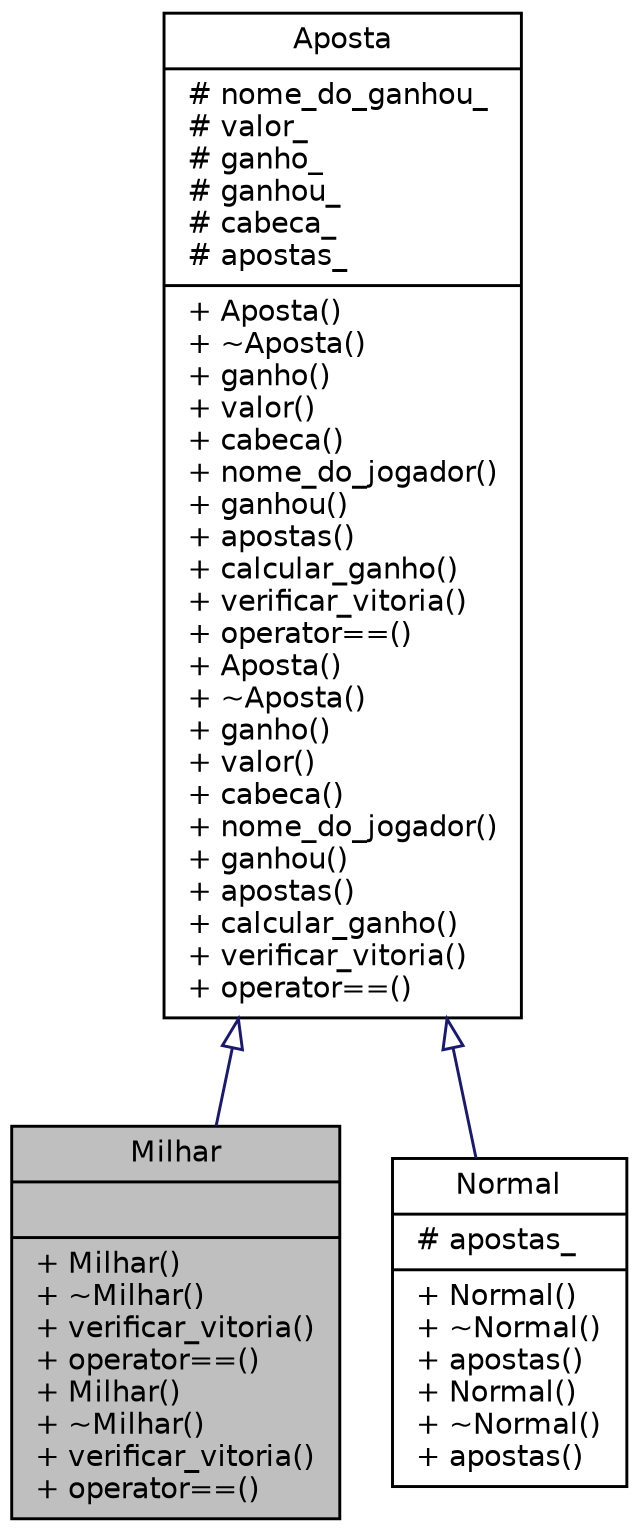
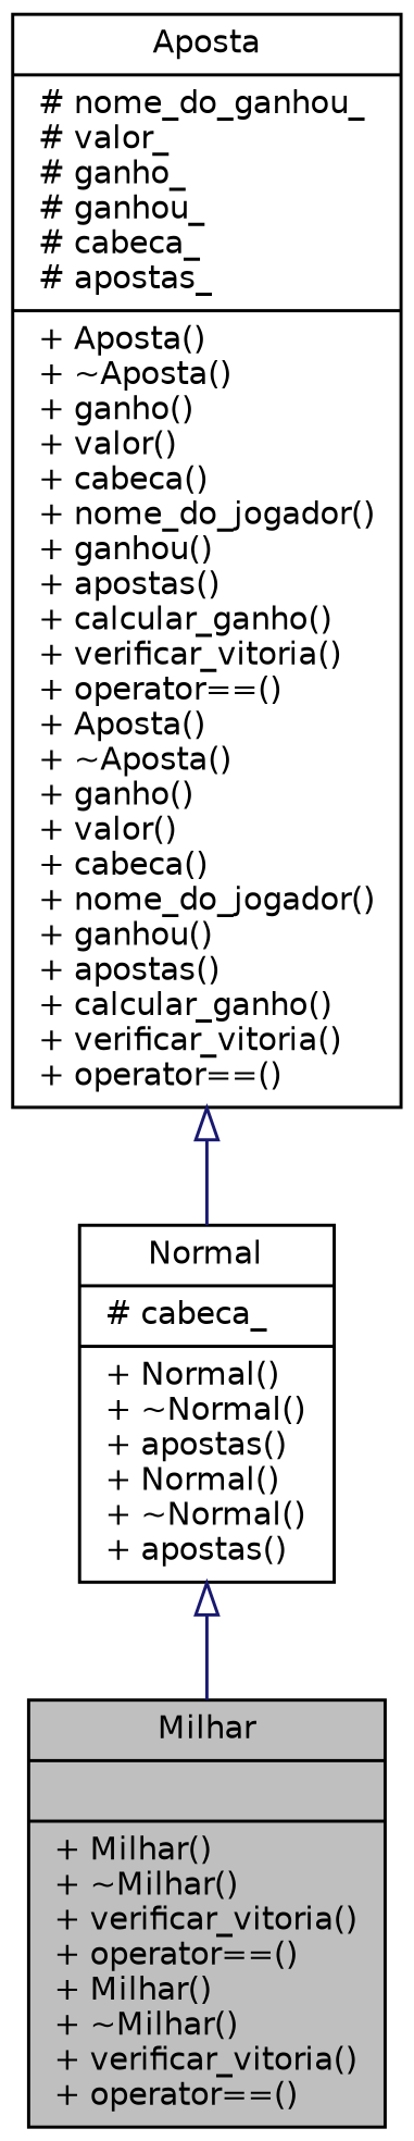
  digraph {
    node [color=black fillcolor=white fontname=Helvetica fontsize=10 shape=record style=filled]
    edge [arrowtail=onormal color=midnightblue dir=back fontname=Helvetica fontsize=10 labelfontname=Helvetica labelfontsize=10 style=solid]
    n1 [fillcolor=grey75 fontcolor=black height=0.2 label="{Milhar\n||+ Milhar()\l+ ~Milhar()\l+ verificar_vitoria()\l+ operator==()\l+ Milhar()\l+ ~Milhar()\l+ verificar_vitoria()\l+ operator==()\l}" width=0.4]
-   n2 [height=0.2 label="{Normal\n|# apostas_\l|+ Normal()\l+ ~Normal()\l+ apostas()\l+ Normal()\l+ ~Normal()\l+ apostas()\l}" width=0.4]
+   n2 [height=0.2 label="{Normal\n|# cabeca_\l|+ Normal()\l+ ~Normal()\l+ apostas()\l+ Normal()\l+ ~Normal()\l+ apostas()\l}" width=0.4]
    n3 [height=0.2 label="{Aposta\n|# nome_do_ganhou_\l# valor_\l# ganho_\l# ganhou_\l# cabeca_\l# apostas_\l|+ Aposta()\l+ ~Aposta()\l+ ganho()\l+ valor()\l+ cabeca()\l+ nome_do_jogador()\l+ ganhou()\l+ apostas()\l+ calcular_ganho()\l+ verificar_vitoria()\l+ operator==()\l+ Aposta()\l+ ~Aposta()\l+ ganho()\l+ valor()\l+ cabeca()\l+ nome_do_jogador()\l+ ganhou()\l+ apostas()\l+ calcular_ganho()\l+ verificar_vitoria()\l+ operator==()\l}" width=0.4]
-   n3 -> n1
+   n2 -> n1
    n3 -> n2
  }
